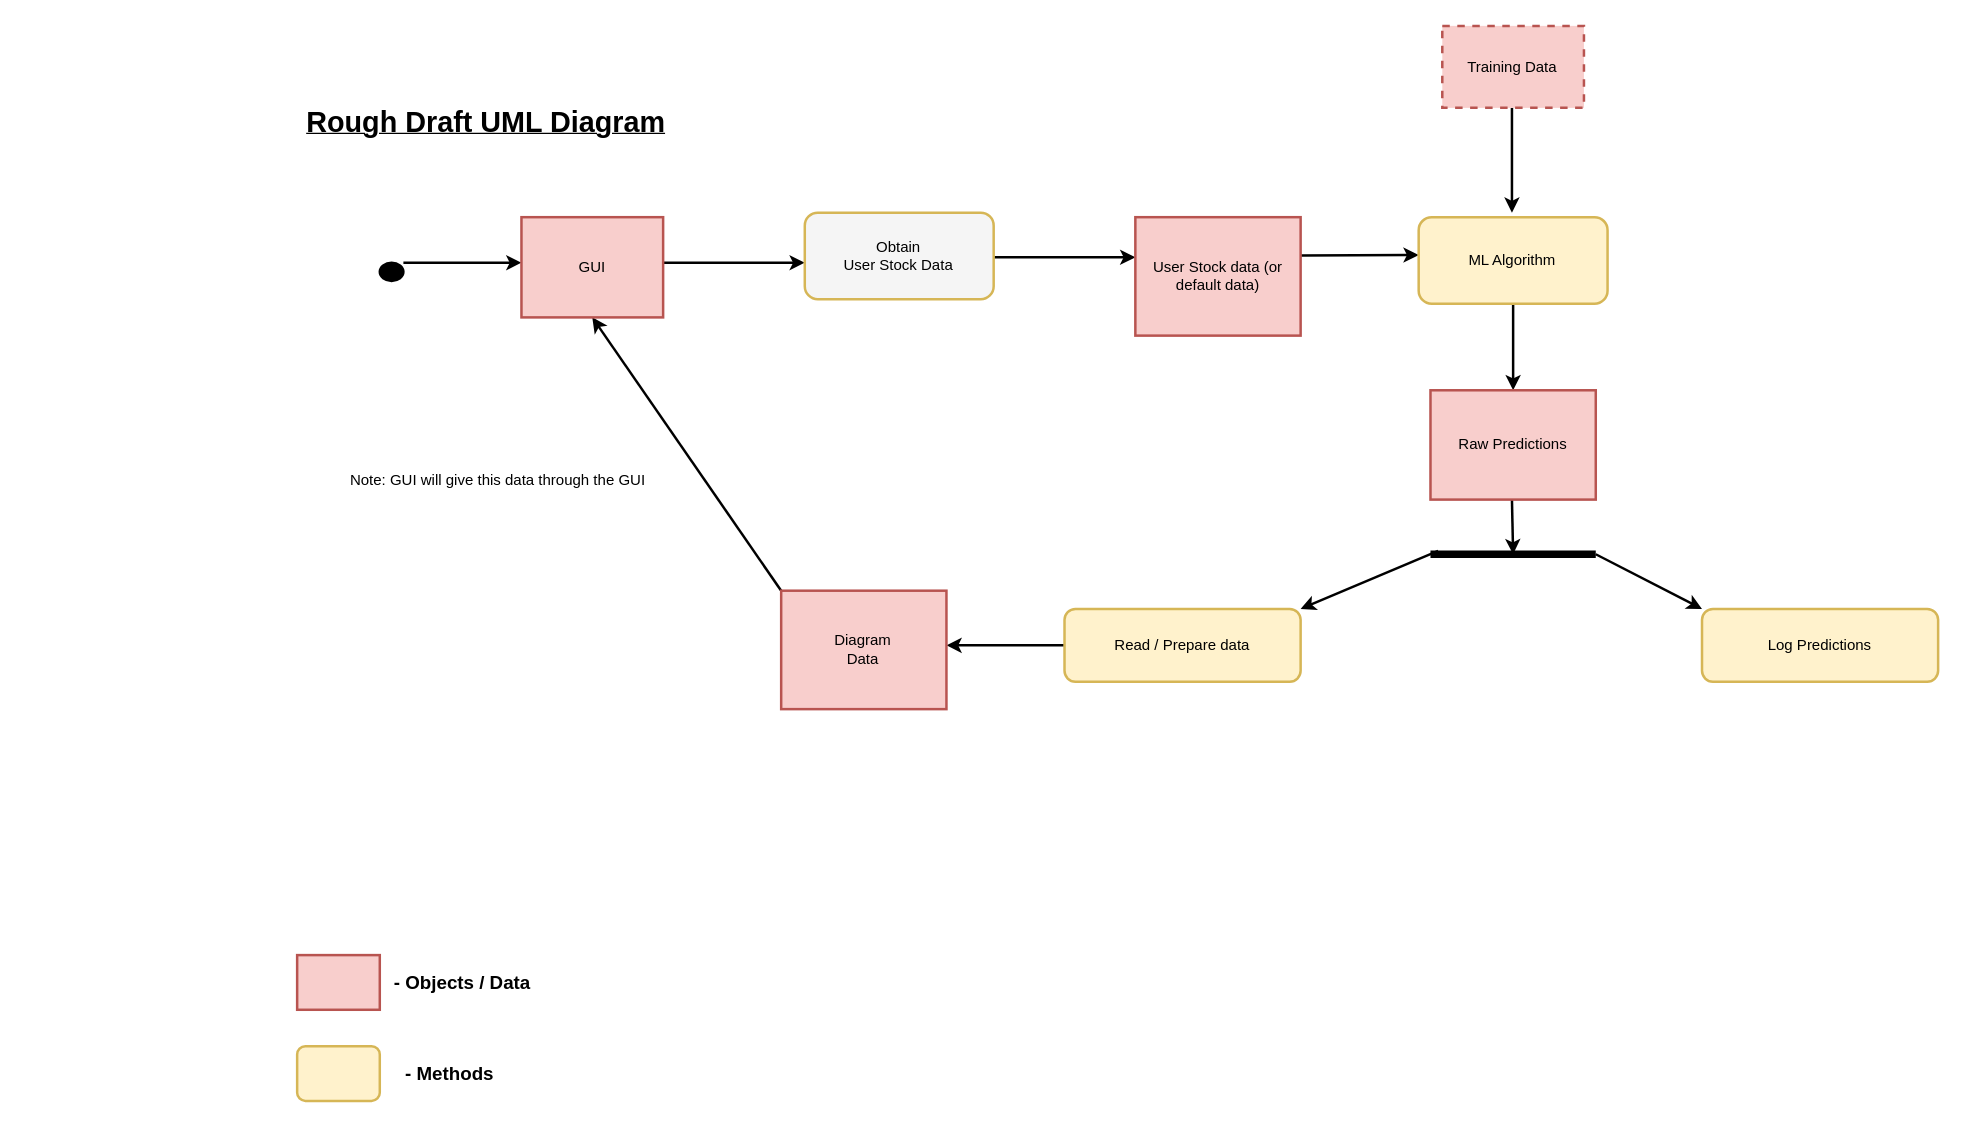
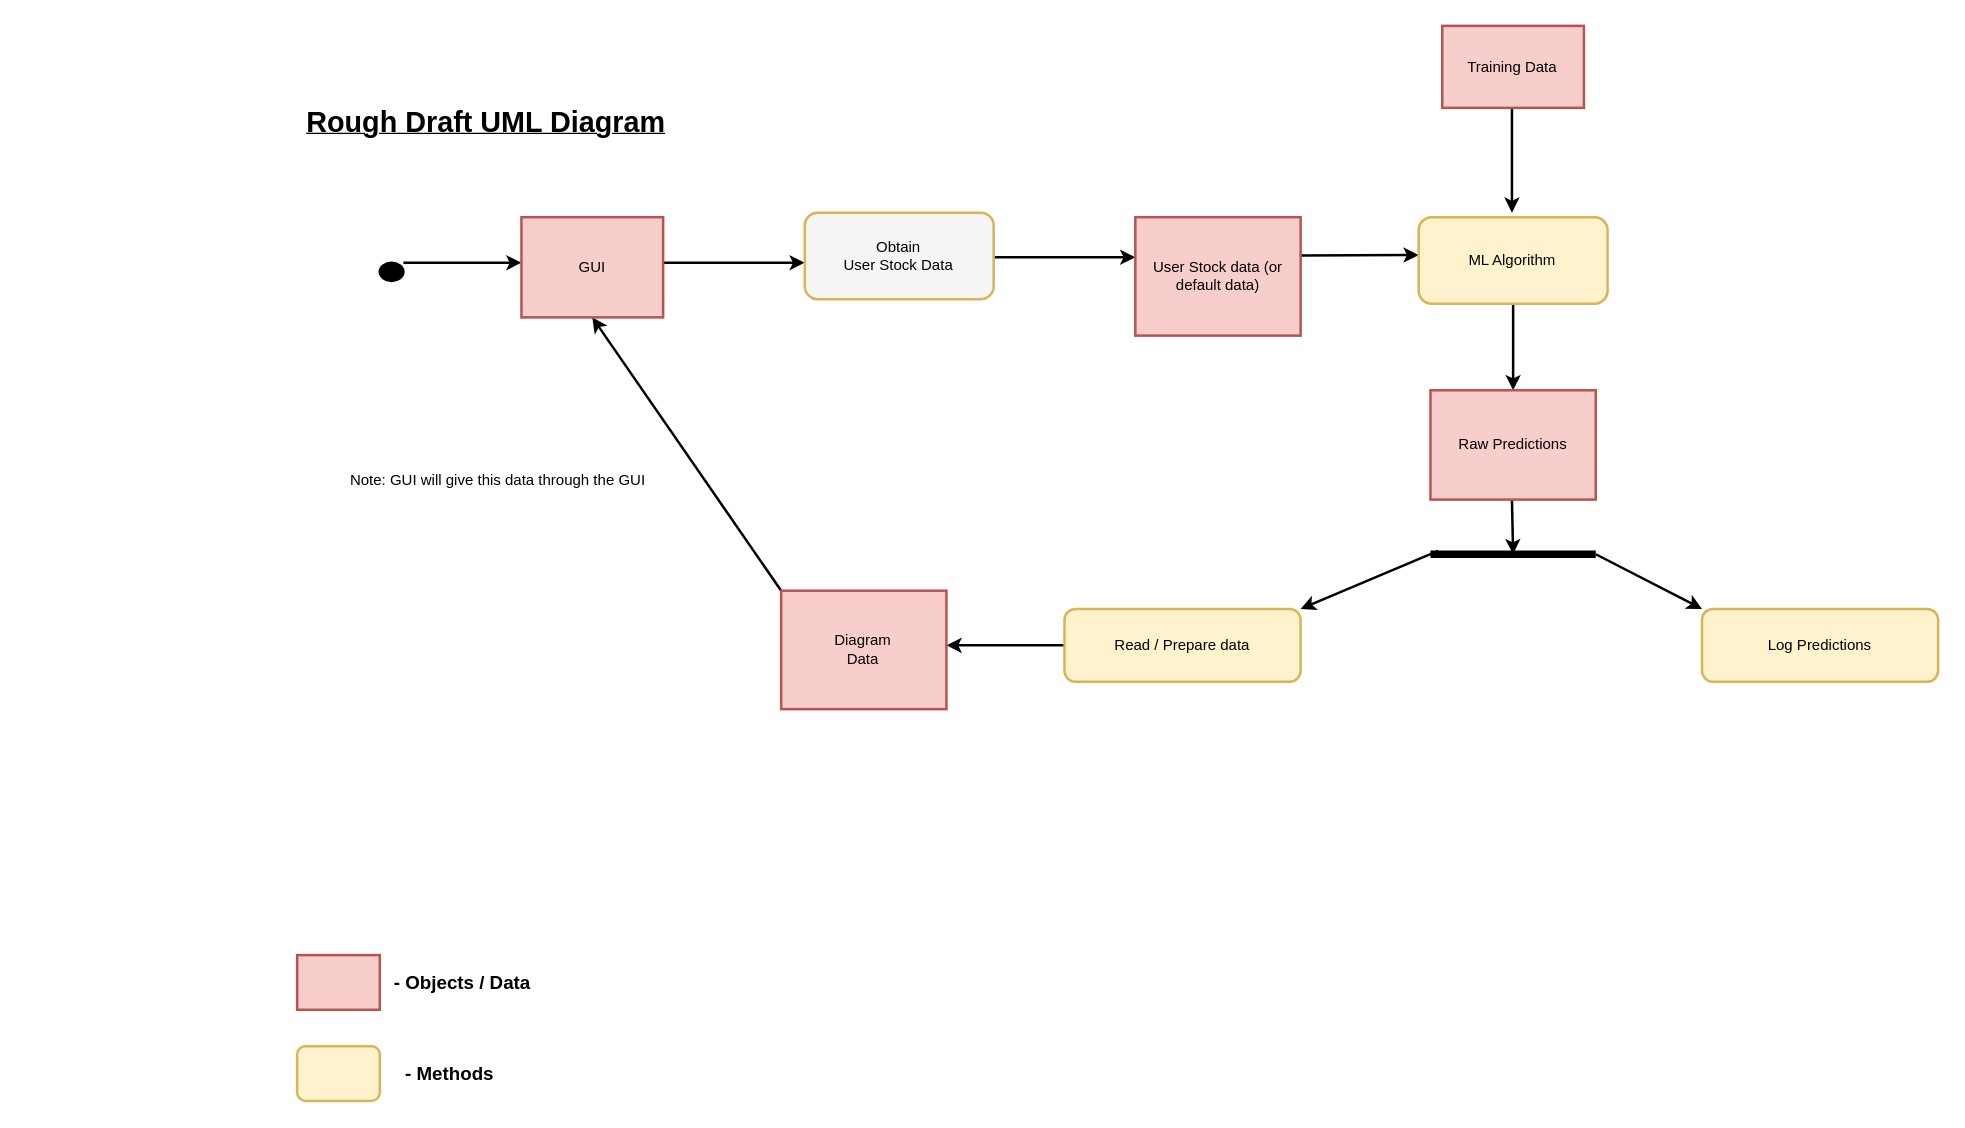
  <mxCell id="0" />
  <mxCell id="1" parent="0" />
  <mxCell id="2" value="" style="group" parent="1" vertex="1" connectable="0"><mxGeometry x="20" y="20" width="1530" height="860" as="geometry" /></mxCell>
  <mxCell id="3" value="" style="ellipse;whiteSpace=wrap;html=1;fillColor=#000000;strokeWidth=2;" parent="2" vertex="1"><mxGeometry x="283.333" y="189.492" width="18.889" height="14.576" as="geometry" /></mxCell>
  <mxCell id="4" value="" style="endArrow=classic;html=1;rounded=0;strokeWidth=2;" parent="2" edge="1"><mxGeometry width="50" height="50" relative="1" as="geometry"><mxPoint x="302.222" y="189.492" as="sourcePoint" /><mxPoint x="396.667" y="189.492" as="targetPoint" /></mxGeometry></mxCell>
  <mxCell id="5" value="" style="endArrow=classic;html=1;rounded=0;strokeWidth=2;" parent="2" edge="1"><mxGeometry width="50" height="50" relative="1" as="geometry"><mxPoint x="510.0" y="189.492" as="sourcePoint" /><mxPoint x="623.333" y="189.492" as="targetPoint" /></mxGeometry></mxCell>
  <mxCell id="6" value="" style="endArrow=classic;html=1;rounded=0;strokeWidth=2;" parent="2" edge="1"><mxGeometry width="50" height="50" relative="1" as="geometry"><mxPoint x="774.444" y="185.119" as="sourcePoint" /><mxPoint x="887.778" y="185.119" as="targetPoint" /></mxGeometry></mxCell>
  <mxCell id="7" value="" style="endArrow=classic;html=1;rounded=0;strokeWidth=2;" parent="2" edge="1"><mxGeometry width="50" height="50" relative="1" as="geometry"><mxPoint x="1020.0" y="183.661" as="sourcePoint" /><mxPoint x="1114.444" y="183.297" as="targetPoint" /></mxGeometry></mxCell>
  <mxCell id="8" value="" style="endArrow=classic;html=1;rounded=0;strokeWidth=2;" parent="2" edge="1"><mxGeometry width="50" height="50" relative="1" as="geometry"><mxPoint x="1189.056" y="65.593" as="sourcePoint" /><mxPoint x="1189.056" y="149.407" as="targetPoint" /></mxGeometry></mxCell>
  <mxCell id="9" value="" style="endArrow=classic;html=1;rounded=0;strokeWidth=2;" parent="2" edge="1"><mxGeometry width="50" height="50" relative="1" as="geometry"><mxPoint x="1190" y="222.288" as="sourcePoint" /><mxPoint x="1190" y="291.525" as="targetPoint" /></mxGeometry></mxCell>
  <mxCell id="10" value="" style="endArrow=classic;html=1;rounded=0;strokeWidth=2;" parent="2" edge="1"><mxGeometry width="50" height="50" relative="1" as="geometry"><mxPoint x="1256.111" y="422.712" as="sourcePoint" /><mxPoint x="1341.111" y="466.441" as="targetPoint" /></mxGeometry></mxCell>
  <mxCell id="11" value="" style="endArrow=none;html=1;rounded=0;strokeWidth=6;" parent="2" edge="1"><mxGeometry width="50" height="50" relative="1" as="geometry"><mxPoint x="1123.889" y="422.712" as="sourcePoint" /><mxPoint x="1256.111" y="422.712" as="targetPoint" /></mxGeometry></mxCell>
  <mxCell id="12" value="" style="endArrow=classic;html=1;rounded=0;strokeWidth=2;" parent="2" edge="1"><mxGeometry width="50" height="50" relative="1" as="geometry"><mxPoint x="1189.056" y="378.983" as="sourcePoint" /><mxPoint x="1190" y="422.712" as="targetPoint" /></mxGeometry></mxCell>
  <mxCell id="13" value="Log Predictions" style="rounded=1;whiteSpace=wrap;html=1;strokeWidth=2;fillColor=#fff2cc;strokeColor=#d6b656;" parent="2" vertex="1"><mxGeometry x="1341.111" y="466.441" width="188.889" height="58.305" as="geometry" /></mxCell>
  <mxCell id="14" value="" style="endArrow=classic;html=1;rounded=0;strokeWidth=2;" parent="2" edge="1"><mxGeometry width="50" height="50" relative="1" as="geometry"><mxPoint x="1130" y="420" as="sourcePoint" /><mxPoint x="1020.0" y="466.441" as="targetPoint" /></mxGeometry></mxCell>
  <mxCell id="15" value="" style="endArrow=classic;html=1;rounded=0;strokeWidth=2;" parent="2" edge="1"><mxGeometry width="50" height="50" relative="1" as="geometry"><mxPoint x="831.111" y="495.593" as="sourcePoint" /><mxPoint x="736.667" y="495.593" as="targetPoint" /></mxGeometry></mxCell>
  <mxCell id="16" value="" style="endArrow=classic;html=1;rounded=0;entryX=0.5;entryY=1;entryDx=0;entryDy=0;strokeWidth=2;" parent="2" target="19" edge="1"><mxGeometry width="50" height="50" relative="1" as="geometry"><mxPoint x="604.444" y="451.864" as="sourcePoint" /><mxPoint x="698.889" y="378.983" as="targetPoint" /></mxGeometry></mxCell>
  <mxCell id="17" value="&lt;b&gt;&lt;u&gt;&lt;font style=&quot;font-size: 23px;&quot;&gt;Rough Draft UML Diagram&lt;/font&gt;&lt;/u&gt;&lt;/b&gt;" style="text;html=1;align=center;verticalAlign=middle;whiteSpace=wrap;rounded=0;strokeWidth=2;" parent="2" vertex="1"><mxGeometry y="43.729" width="736.667" height="65.593" as="geometry" /></mxCell>
  <mxCell id="18" value="" style="group" parent="2" vertex="1" connectable="0"><mxGeometry x="217.222" width="1048.333" height="860" as="geometry" /></mxCell>
  <mxCell id="19" value="GUI" style="rounded=0;whiteSpace=wrap;html=1;strokeWidth=2;fillColor=#f8cecc;strokeColor=#b85450;" parent="18" vertex="1"><mxGeometry x="179.444" y="153.051" width="113.333" height="80.169" as="geometry" /></mxCell>
  <mxCell id="20" value="&lt;div&gt;Obtain&lt;/div&gt;&lt;div&gt;User Stock Data&lt;/div&gt;" style="rounded=1;whiteSpace=wrap;html=1;strokeWidth=2;fillColor=#f5f5f5;strokeColor=#d6b656;" parent="18" vertex="1"><mxGeometry x="406.111" y="149.407" width="151.111" height="69.237" as="geometry" /></mxCell>
  <mxCell id="21" value="&lt;div&gt;User Stock data (or default data)&lt;br&gt;&lt;/div&gt;" style="rounded=0;whiteSpace=wrap;html=1;strokeWidth=2;fillColor=#f8cecc;strokeColor=#b85450;" parent="18" vertex="1"><mxGeometry x="670.556" y="153.051" width="132.222" height="94.746" as="geometry" /></mxCell>
  <mxCell id="22" value="ML Algorithm" style="rounded=1;whiteSpace=wrap;html=1;strokeWidth=2;fillColor=#fff2cc;strokeColor=#d6b656;" parent="18" vertex="1"><mxGeometry x="897.222" y="153.051" width="151.111" height="69.237" as="geometry" /></mxCell>
- <mxCell id="23" value="Training Data" style="rounded=0;whiteSpace=wrap;html=1;strokeWidth=2;fillColor=#f8cecc;strokeColor=#b85450;dashed=1;" parent="18" vertex="1"><mxGeometry x="916.111" width="113.333" height="65.593" as="geometry" /></mxCell>
+ <mxCell id="23" value="Training Data" style="rounded=0;whiteSpace=wrap;html=1;strokeWidth=2;fillColor=#f8cecc;strokeColor=#b85450;" parent="18" vertex="1"><mxGeometry x="916.111" width="113.333" height="65.593" as="geometry" /></mxCell>
  <mxCell id="24" value="&lt;div&gt;Raw Predictions&lt;/div&gt;" style="rounded=0;whiteSpace=wrap;html=1;strokeWidth=2;fillColor=#f8cecc;strokeColor=#b85450;" parent="18" vertex="1"><mxGeometry x="906.667" y="291.525" width="132.222" height="87.458" as="geometry" /></mxCell>
  <mxCell id="25" value="Read / Prepare data" style="rounded=1;whiteSpace=wrap;html=1;strokeWidth=2;fillColor=#fff2cc;strokeColor=#d6b656;" parent="18" vertex="1"><mxGeometry x="613.889" y="466.441" width="188.889" height="58.305" as="geometry" /></mxCell>
  <mxCell id="26" value="&lt;div&gt;Diagram&lt;/div&gt;&lt;div&gt;Data&lt;br&gt;&lt;/div&gt;" style="rounded=0;whiteSpace=wrap;html=1;strokeWidth=2;fillColor=#f8cecc;strokeColor=#b85450;" parent="18" vertex="1"><mxGeometry x="387.222" y="451.864" width="132.222" height="94.746" as="geometry" /></mxCell>
  <mxCell id="27" value="&lt;div&gt;Note: GUI will give this data through the GUI&lt;/div&gt;" style="text;html=1;align=center;verticalAlign=middle;whiteSpace=wrap;rounded=0;strokeWidth=2;" parent="18" vertex="1"><mxGeometry x="9.444" y="335.254" width="302.222" height="58.305" as="geometry" /></mxCell>
  <mxCell id="28" value="" style="rounded=0;whiteSpace=wrap;html=1;strokeWidth=2;fillColor=#f8cecc;strokeColor=#b85450;" parent="18" vertex="1"><mxGeometry y="743.39" width="66.111" height="43.729" as="geometry" /></mxCell>
  <mxCell id="29" value="&lt;div style=&quot;font-size: 15px;&quot; align=&quot;left&quot;&gt;&lt;b&gt;- Objects / Data&lt;br&gt;&lt;/b&gt;&lt;/div&gt;" style="text;html=1;align=left;verticalAlign=middle;whiteSpace=wrap;rounded=0;strokeWidth=2;" parent="18" vertex="1"><mxGeometry x="75.556" y="743.39" width="217.222" height="43.729" as="geometry" /></mxCell>
  <mxCell id="30" value="" style="rounded=1;whiteSpace=wrap;html=1;strokeWidth=2;fillColor=#fff2cc;strokeColor=#d6b656;" parent="18" vertex="1"><mxGeometry y="816.271" width="66.111" height="43.729" as="geometry" /></mxCell>
  <mxCell id="31" value="&lt;div style=&quot;font-size: 15px;&quot; align=&quot;left&quot;&gt;&lt;b&gt;- Methods&lt;br&gt;&lt;/b&gt;&lt;/div&gt;" style="text;html=1;align=left;verticalAlign=middle;whiteSpace=wrap;rounded=0;strokeWidth=2;" parent="18" vertex="1"><mxGeometry x="85" y="816.271" width="217.222" height="43.729" as="geometry" /></mxCell>
